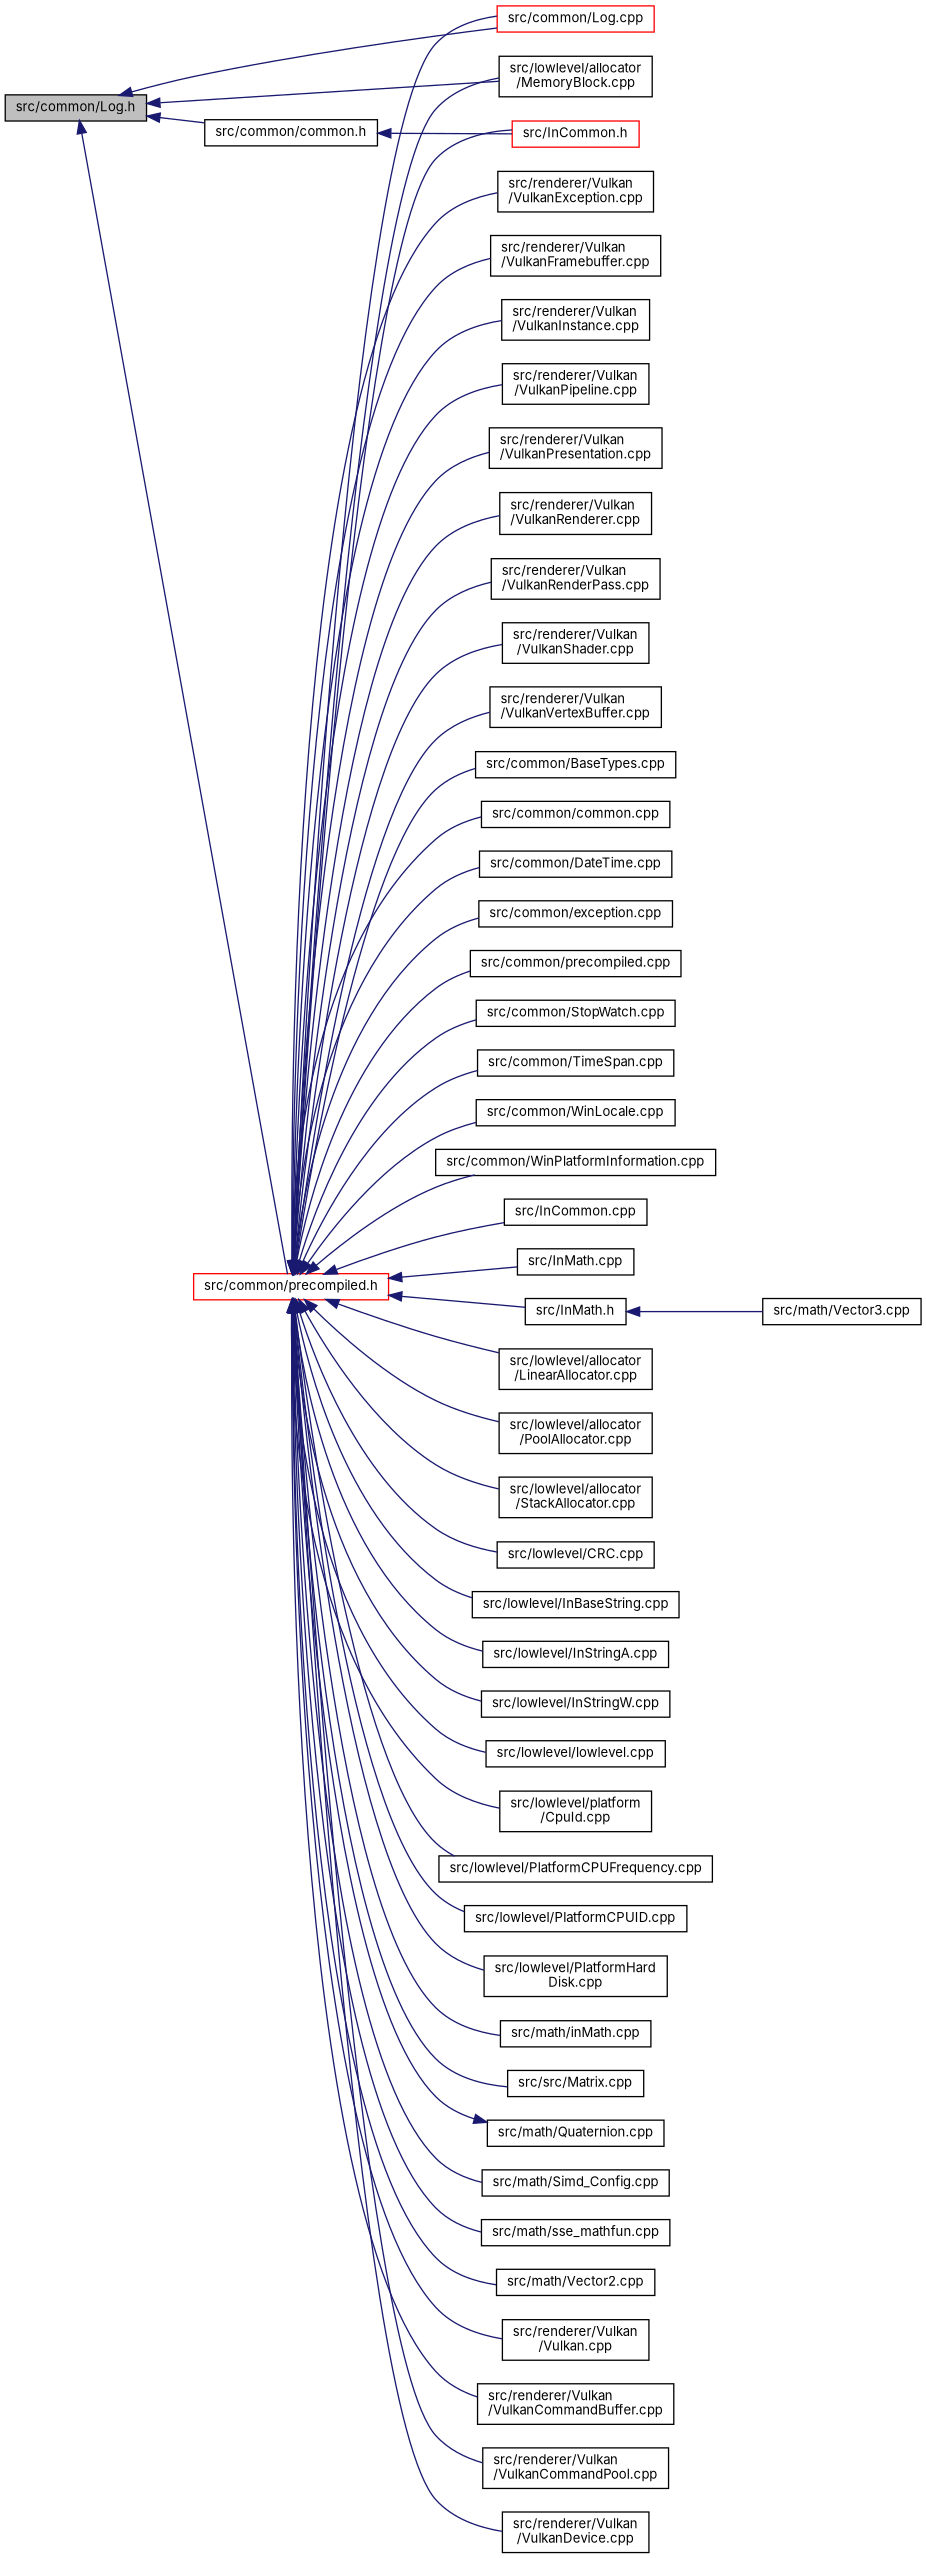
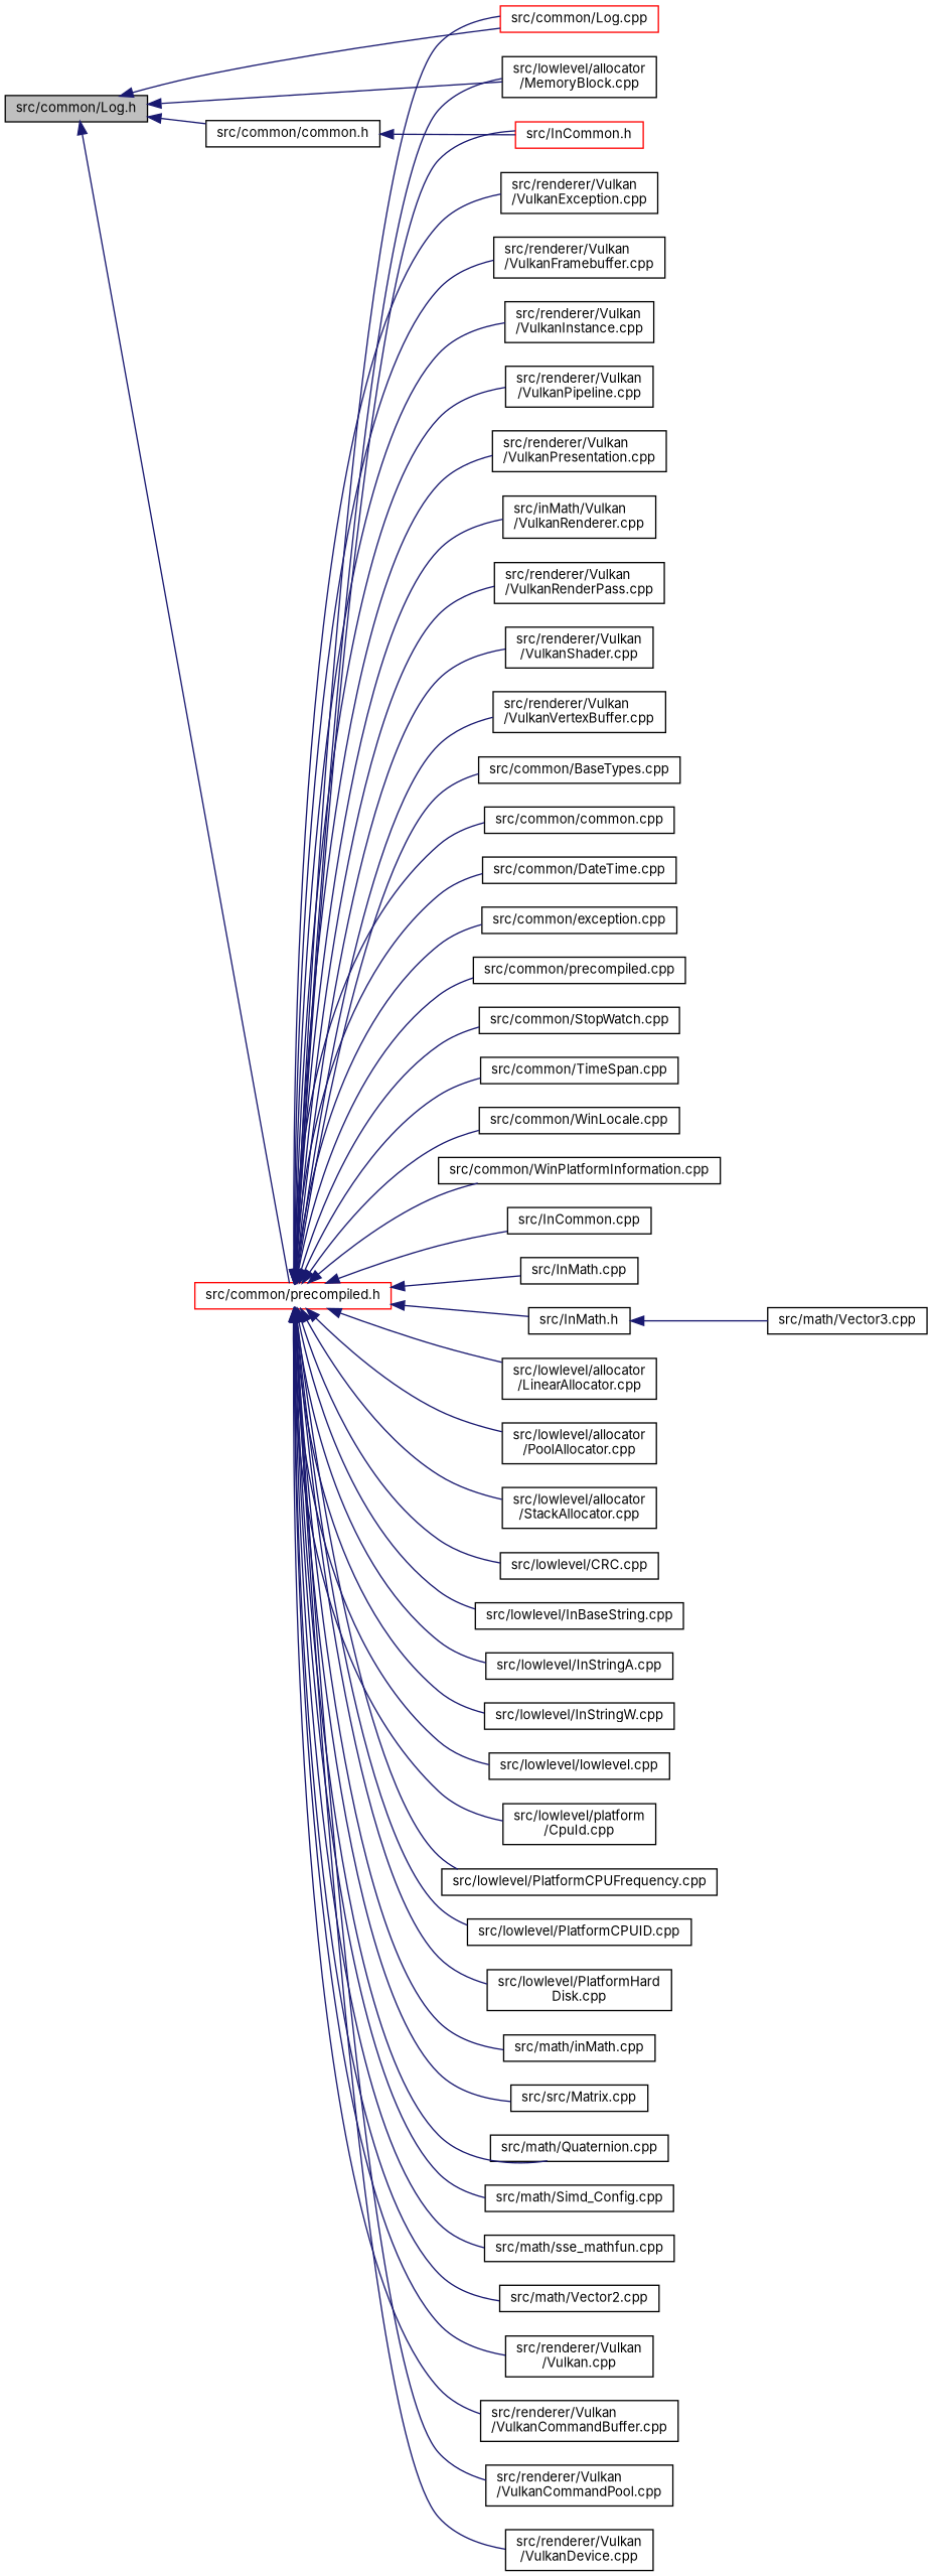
  digraph {
    fontname=Inter
    rankdir=LR
    node [color=black fillcolor=white fontname=Inter fontsize=10 shape=record style=filled]
    edge [color=midnightblue dir=back fontname=Inter fontsize=10 labelfontname=Helvetica labelfontsize=10 style=solid]
    n1 [fillcolor=grey75 fontcolor=black height=0.2 label="src/common/Log.h" width=0.4]
    n2 [color=red height=0.2 label="src/common/precompiled.h" width=0.4]
    n3 [color=red height=0.2 label="src/common/Log.cpp" width=0.4]
    n4 [height=0.2 label="src/lowlevel/allocator\l/MemoryBlock.cpp" width=0.4]
    n5 [height=0.2 label="src/common/common.h" width=0.4]
    n6 [height=0.2 label="src/common/BaseTypes.cpp" width=0.4]
    n7 [height=0.2 label="src/common/common.cpp" width=0.4]
    n8 [height=0.2 label="src/common/DateTime.cpp" width=0.4]
    n9 [height=0.2 label="src/common/exception.cpp" width=0.4]
    n10 [height=0.2 label="src/common/precompiled.cpp" width=0.4]
    n11 [height=0.2 label="src/common/StopWatch.cpp" width=0.4]
    n12 [height=0.2 label="src/common/TimeSpan.cpp" width=0.4]
    n13 [height=0.2 label="src/common/WinLocale.cpp" width=0.4]
    n14 [height=0.2 label="src/common/WinPlatformInformation.cpp" width=0.4]
    n15 [height=0.2 label="src/InCommon.cpp" width=0.4]
    n16 [color=red height=0.2 label="src/InCommon.h" width=0.4]
    n17 [height=0.2 label="src/InMath.cpp" width=0.4]
    n18 [height=0.2 label="src/InMath.h" width=0.4]
    n19 [height=0.2 label="src/lowlevel/allocator\l/LinearAllocator.cpp" width=0.4]
    n20 [height=0.2 label="src/lowlevel/allocator\l/PoolAllocator.cpp" width=0.4]
    n21 [height=0.2 label="src/lowlevel/allocator\l/StackAllocator.cpp" width=0.4]
    n22 [height=0.2 label="src/lowlevel/CRC.cpp" width=0.4]
    n23 [height=0.2 label="src/lowlevel/InBaseString.cpp" width=0.4]
    n24 [height=0.2 label="src/lowlevel/InStringA.cpp" width=0.4]
    n25 [height=0.2 label="src/lowlevel/InStringW.cpp" width=0.4]
    n26 [height=0.2 label="src/lowlevel/lowlevel.cpp" width=0.4]
    n27 [height=0.2 label="src/lowlevel/platform\l/CpuId.cpp" width=0.4]
    n28 [height=0.2 label="src/lowlevel/PlatformCPUFrequency.cpp" width=0.4]
    n29 [height=0.2 label="src/lowlevel/PlatformCPUID.cpp" width=0.4]
    n30 [height=0.2 label="src/lowlevel/PlatformHard\lDisk.cpp" width=0.4]
    n31 [height=0.2 label="src/math/inMath.cpp" width=0.4]
    n32 [height=0.2 label="src/src/Matrix.cpp" width=0.4]
    n33 [height=0.2 label="src/math/Quaternion.cpp" width=0.4]
    n34 [height=0.2 label="src/math/Simd_Config.cpp" width=0.4]
    n35 [height=0.2 label="src/math/sse_mathfun.cpp" width=0.4]
    n36 [height=0.2 label="src/math/Vector2.cpp" width=0.4]
    n37 [height=0.2 label="src/renderer/Vulkan\l/Vulkan.cpp" width=0.4]
    n38 [height=0.2 label="src/renderer/Vulkan\l/VulkanCommandBuffer.cpp" width=0.4]
    n39 [height=0.2 label="src/renderer/Vulkan\l/VulkanCommandPool.cpp" width=0.4]
    n40 [height=0.2 label="src/renderer/Vulkan\l/VulkanDevice.cpp" width=0.4]
    n41 [height=0.2 label="src/renderer/Vulkan\l/VulkanException.cpp" width=0.4]
    n42 [height=0.2 label="src/renderer/Vulkan\l/VulkanFramebuffer.cpp" width=0.4]
    n43 [height=0.2 label="src/renderer/Vulkan\l/VulkanInstance.cpp" width=0.4]
    n44 [height=0.2 label="src/renderer/Vulkan\l/VulkanPipeline.cpp" width=0.4]
    n45 [height=0.2 label="src/renderer/Vulkan\l/VulkanPresentation.cpp" width=0.4]
-   n46 [height=0.2 label="src/renderer/Vulkan\l/VulkanRenderer.cpp" width=0.4]
+   n46 [height=0.2 label="src/inMath/Vulkan\l/VulkanRenderer.cpp" width=0.4]
    n47 [height=0.2 label="src/renderer/Vulkan\l/VulkanRenderPass.cpp" width=0.4]
    n48 [height=0.2 label="src/renderer/Vulkan\l/VulkanShader.cpp" width=0.4]
    n49 [height=0.2 label="src/renderer/Vulkan\l/VulkanVertexBuffer.cpp" width=0.4]
    n50 [height=0.2 label="src/math/Vector3.cpp" width=0.4]
    n1 -> n2
    n1 -> n3
    n1 -> n4
    n1 -> n5
    n2 -> n3
    n2 -> n4
    n2 -> n6
    n2 -> n7
    n2 -> n8
    n2 -> n9
    n2 -> n10
    n2 -> n11
    n2 -> n12
    n2 -> n13
    n2 -> n14
    n2 -> n15
    n2 -> n16
    n2 -> n17
    n2 -> n18
    n2 -> n19
    n2 -> n20
    n2 -> n21
    n2 -> n22
    n2 -> n23
    n2 -> n24
    n2 -> n25
    n2 -> n26
    n2 -> n27
    n2 -> n28
    n2 -> n29
    n2 -> n30
    n2 -> n31
    n2 -> n32
-   n33 -> n2
+   n2 -> n33
    n2 -> n34
    n2 -> n35
    n2 -> n36
    n2 -> n37
    n2 -> n38
    n2 -> n39
    n2 -> n40
    n2 -> n41
    n2 -> n42
    n2 -> n43
    n2 -> n44
    n2 -> n45
    n2 -> n46
    n2 -> n47
    n2 -> n48
    n2 -> n49
    n5 -> n16
    n18 -> n50
  }
